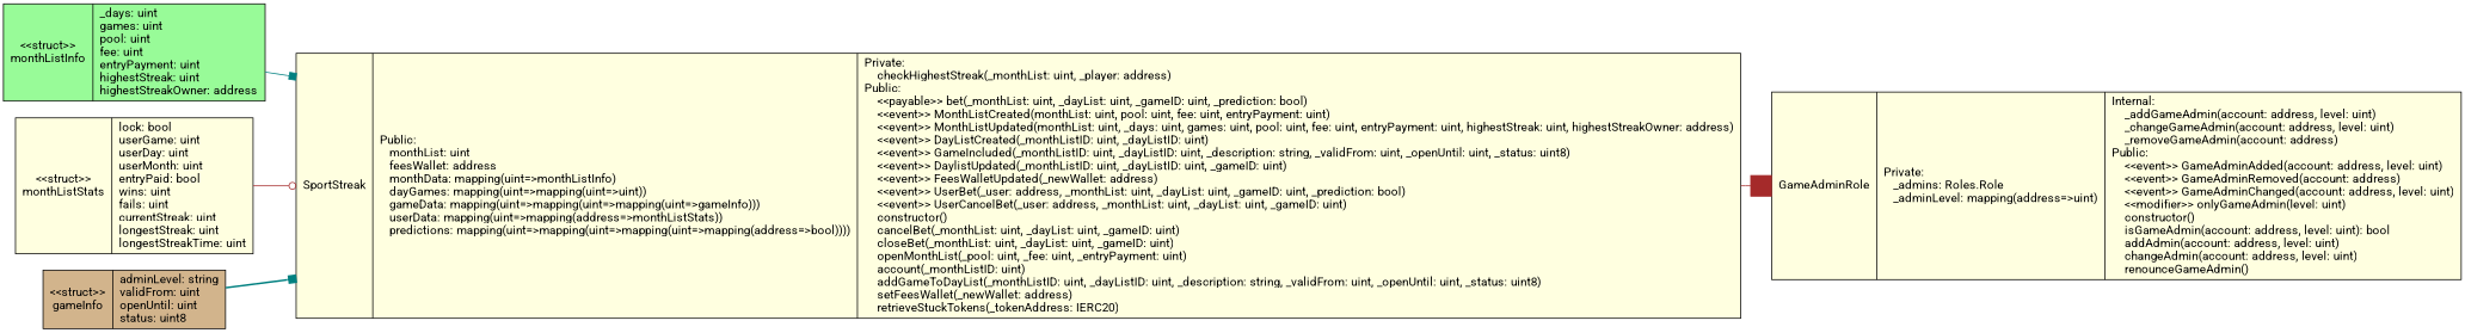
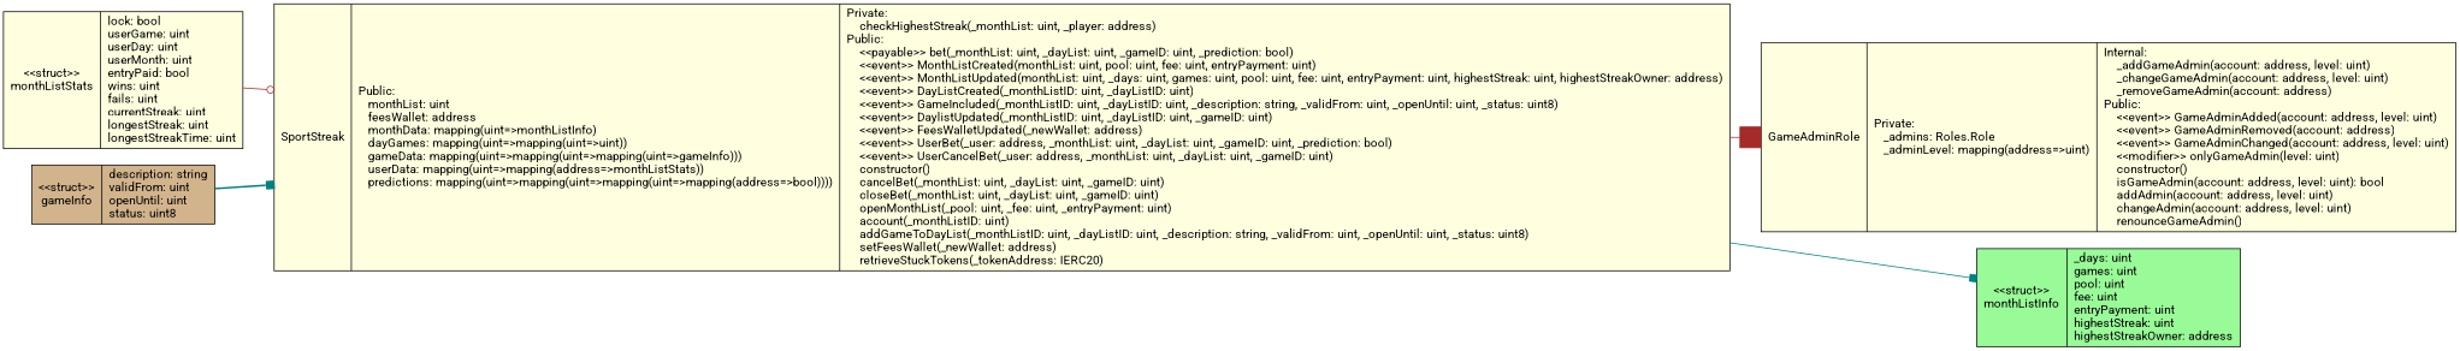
  digraph {
    arrowhead=open
    color=black
    fontname=Roboto
    rankdir=LR
    node [fillcolor=lightyellow fontname=Roboto shape=record style=filled]
    edge [arrowhead=box color=brown fontname=Roboto style=solid weight=3]
    n1 [label="{GameAdminRole| Private:\l\ \ \ _admins: Roles.Role\l\ \ \ _adminLevel: mapping\(address=\>uint\)\l| Internal:\l\ \ \ \ _addGameAdmin(account: address, level: uint)\l\ \ \ \ _changeGameAdmin(account: address, level: uint)\l\ \ \ \ _removeGameAdmin(account: address)\lPublic:\l\ \ \ \ \<\<event\>\> GameAdminAdded(account: address, level: uint)\l\ \ \ \ \<\<event\>\> GameAdminRemoved(account: address)\l\ \ \ \ \<\<event\>\> GameAdminChanged(account: address, level: uint)\l\ \ \ \ \<\<modifier\>\> onlyGameAdmin(level: uint)\l\ \ \ \ constructor()\l\ \ \ \ isGameAdmin(account: address, level: uint): bool\l\ \ \ \ addAdmin(account: address, level: uint)\l\ \ \ \ changeAdmin(account: address, level: uint)\l\ \ \ \ renounceGameAdmin()\l}"]
    n2 [label="{SportStreak| Public:\l\ \ \ monthList: uint\l\ \ \ feesWallet: address\l\ \ \ monthData: mapping\(uint=\>monthListInfo\)\l\ \ \ dayGames: mapping\(uint=\>mapping\(uint=\>uint\)\)\l\ \ \ gameData: mapping\(uint=\>mapping\(uint=\>mapping\(uint=\>gameInfo\)\)\)\l\ \ \ userData: mapping\(uint=\>mapping\(address=\>monthListStats\)\)\l\ \ \ predictions: mapping\(uint=\>mapping\(uint=\>mapping\(uint=\>mapping\(address=\>bool\)\)\)\)\l| Private:\l\ \ \ \ checkHighestStreak(_monthList: uint, _player: address)\lPublic:\l\ \ \ \ \<\<payable\>\> bet(_monthList: uint, _dayList: uint, _gameID: uint, _prediction: bool)\l\ \ \ \ \<\<event\>\> MonthListCreated(monthList: uint, pool: uint, fee: uint, entryPayment: uint)\l\ \ \ \ \<\<event\>\> MonthListUpdated(monthList: uint, _days: uint, games: uint, pool: uint, fee: uint, entryPayment: uint, highestStreak: uint, highestStreakOwner: address)\l\ \ \ \ \<\<event\>\> DayListCreated(_monthListID: uint, _dayListID: uint)\l\ \ \ \ \<\<event\>\> GameIncluded(_monthListID: uint, _dayListID: uint, _description: string, _validFrom: uint, _openUntil: uint, _status: uint8)\l\ \ \ \ \<\<event\>\> DaylistUpdated(_monthListID: uint, _dayListID: uint, _gameID: uint)\l\ \ \ \ \<\<event\>\> FeesWalletUpdated(_newWallet: address)\l\ \ \ \ \<\<event\>\> UserBet(_user: address, _monthList: uint, _dayList: uint, _gameID: uint, _prediction: bool)\l\ \ \ \ \<\<event\>\> UserCancelBet(_user: address, _monthList: uint, _dayList: uint, _gameID: uint)\l\ \ \ \ constructor()\l\ \ \ \ cancelBet(_monthList: uint, _dayList: uint, _gameID: uint)\l\ \ \ \ closeBet(_monthList: uint, _dayList: uint, _gameID: uint)\l\ \ \ \ openMonthList(_pool: uint, _fee: uint, _entryPayment: uint)\l\ \ \ \ account(_monthListID: uint)\l\ \ \ \ addGameToDayList(_monthListID: uint, _dayListID: uint, _description: string, _validFrom: uint, _openUntil: uint, _status: uint8)\l\ \ \ \ setFeesWallet(_newWallet: address)\l\ \ \ \ retrieveStuckTokens(_tokenAddress: IERC20)\l}"]
    n3 [fillcolor=palegreen label="{\<\<struct\>\>\nmonthListInfo|_days: uint\lgames: uint\lpool: uint\lfee: uint\lentryPayment: uint\lhighestStreak: uint\lhighestStreakOwner: address\l}"]
    n4 [label="{\<\<struct\>\>\nmonthListStats|lock: bool\luserGame: uint\luserDay: uint\luserMonth: uint\lentryPaid: bool\lwins: uint\lfails: uint\lcurrentStreak: uint\llongestStreak: uint\llongestStreakTime: uint\l}"]
-   n5 [fillcolor=tan label="{\<\<struct\>\>\ngameInfo|adminLevel: string\lvalidFrom: uint\lopenUntil: uint\lstatus: uint8\l}"]
+   n5 [fillcolor=tan label="{\<\<struct\>\>\ngameInfo|description: string\lvalidFrom: uint\lopenUntil: uint\lstatus: uint8\l}"]
    subgraph sub_1 {
      label=contracts
      n1
      n2
      n3
      n4
      n5
    }
    n2 -> n1 [arrowsize=3 weight=4]
-   n3 -> n2 [color=teal]
+   n2 -> n3 [color=teal]
    n4 -> n2 [arrowhead=odot]
    n5 -> n2 [color=teal style=bold]
  }
